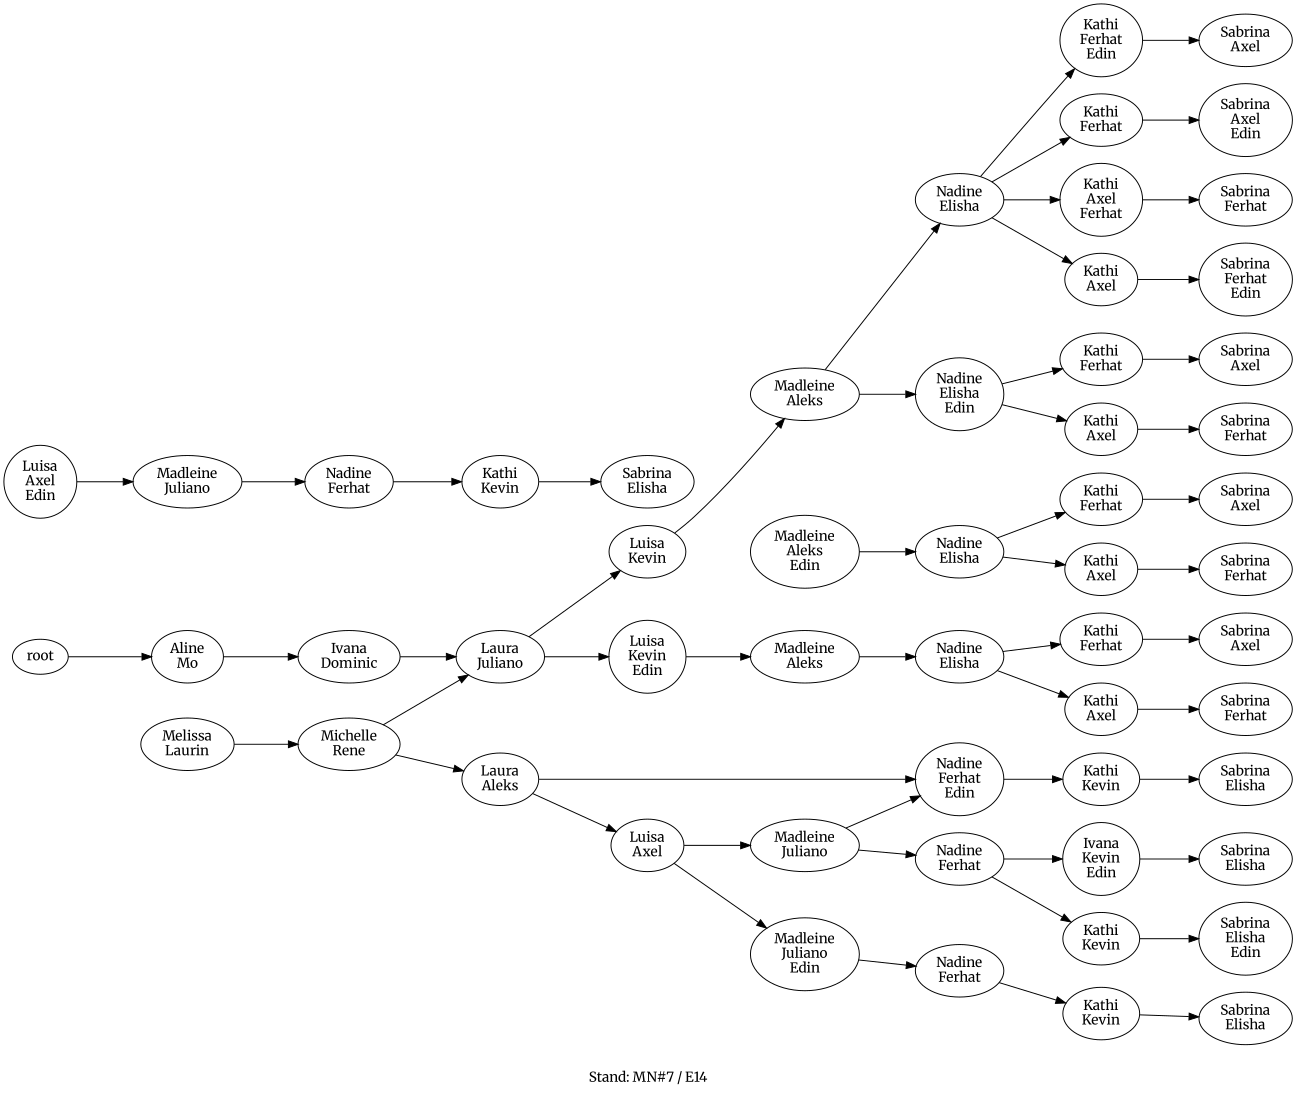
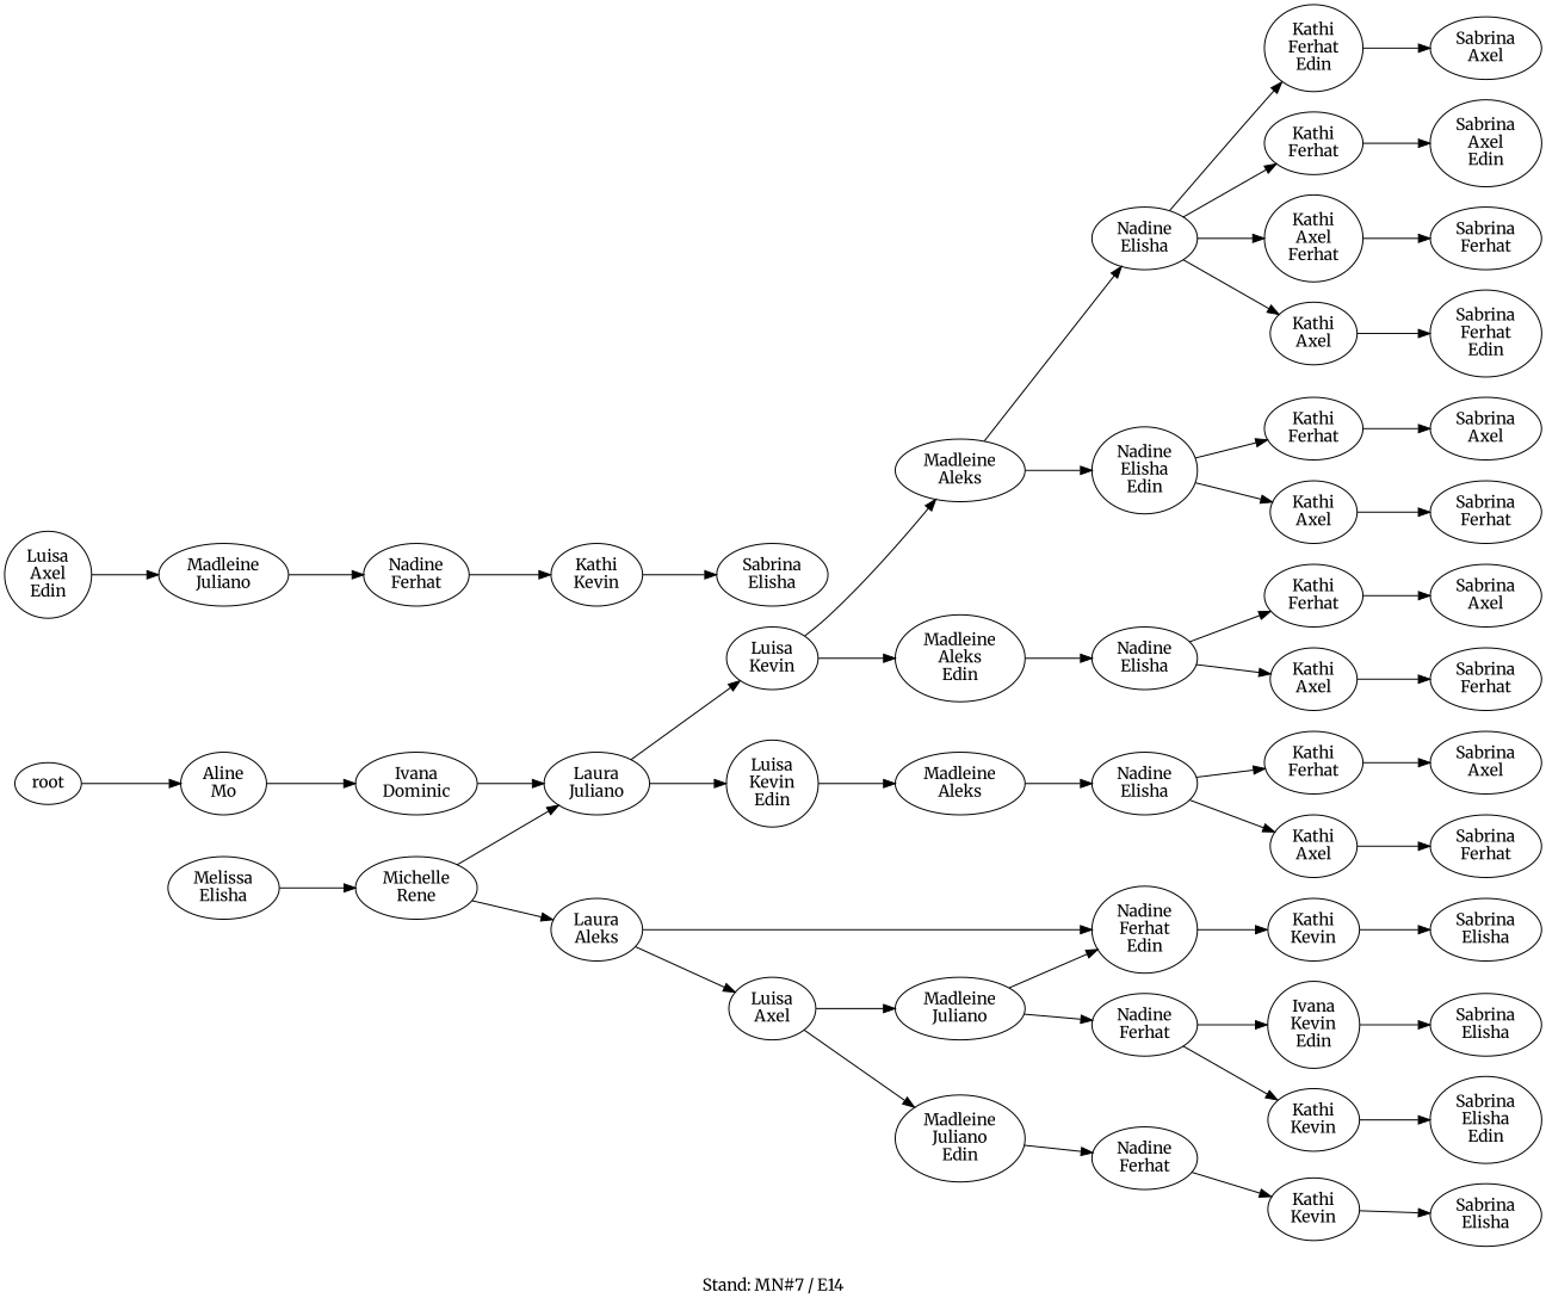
  digraph {
    fontname=Merriweather
    label="Stand: MN#7 / E14"
    labelloc=b
    rankdir=LR
    ranksep=0.8
    node [fontname=Merriweather]
    edge [fontname=Merriweather]
    n1 [label="Aline\nMo"]
    n2 [label="Ivana\nDominic"]
    n3 [label="Laura\nJuliano"]
    root
-   n5 [label="Melissa\nLaurin"]
+   n5 [label="Melissa\nElisha"]
    n6 [label="Michelle\nRene"]
    n7 [label="Laura\nAleks"]
    n8 [label="Luisa\nKevin"]
    n9 [label="Luisa\nKevin\nEdin"]
    n10 [label="Luisa\nAxel"]
    n11 [label="Nadine\nFerhat\nEdin"]
    n12 [label="Madleine\nAleks"]
    n13 [label="Madleine\nAleks\nEdin"]
    n14 [label="Madleine\nAleks"]
    n15 [label="Nadine\nElisha"]
    n16 [label="Nadine\nElisha\nEdin"]
    n17 [label="Nadine\nElisha"]
    n18 [label="Kathi\nFerhat\nEdin"]
    n19 [label="Kathi\nFerhat"]
    n20 [label="Kathi\nAxel\nFerhat"]
    n21 [label="Kathi\nAxel"]
    n22 [label="Kathi\nFerhat"]
    n23 [label="Kathi\nAxel"]
    n24 [label="Sabrina\nAxel"]
    n25 [label="Sabrina\nAxel\nEdin"]
    n26 [label="Sabrina\nFerhat"]
    n27 [label="Sabrina\nFerhat\nEdin"]
    n28 [label="Nadine\nElisha"]
    n29 [label="Kathi\nFerhat"]
    n30 [label="Kathi\nAxel"]
    n31 [label="Sabrina\nAxel"]
    n32 [label="Sabrina\nFerhat"]
    n33 [label="Kathi\nFerhat"]
    n34 [label="Kathi\nAxel"]
    n35 [label="Sabrina\nAxel"]
    n36 [label="Sabrina\nFerhat"]
    n37 [label="Sabrina\nAxel"]
    n38 [label="Sabrina\nFerhat"]
    n39 [label="Madleine\nJuliano"]
    n40 [label="Madleine\nJuliano\nEdin"]
    n41 [label="Luisa\nAxel\nEdin"]
    n42 [label="Madleine\nJuliano"]
    n43 [label="Nadine\nFerhat"]
    n44 [label="Nadine\nFerhat"]
    n45 [label="Ivana\nKevin\nEdin"]
    n46 [label="Kathi\nKevin"]
    n47 [label="Kathi\nKevin"]
    n48 [label="Sabrina\nElisha"]
    n49 [label="Sabrina\nElisha\nEdin"]
    n50 [label="Nadine\nFerhat"]
    n51 [label="Kathi\nKevin"]
    n52 [label="Sabrina\nElisha"]
    n53 [label="Kathi\nKevin"]
    n54 [label="Sabrina\nElisha"]
    n55 [label="Sabrina\nElisha"]
    n1 -> n2
    n2 -> n3
    n3 -> n8
    n3 -> n9
    root -> n1
    n5 -> n6
    n6 -> n3
    n6 -> n7
    n7 -> n10
    n7 -> n11
    n8 -> n12
+   n8 -> n13
    n9 -> n14
    n10 -> n39
    n10 -> n40
    n11 -> n47
    n12 -> n15
    n12 -> n16
    n13 -> n17
    n14 -> n28
    n15 -> n18
    n15 -> n19
    n15 -> n20
    n15 -> n21
    n16 -> n22
    n16 -> n23
    n17 -> n33
    n17 -> n34
    n18 -> n24
    n19 -> n25
    n20 -> n26
    n21 -> n27
    n22 -> n37
    n23 -> n38
    n28 -> n29
    n28 -> n30
    n29 -> n31
    n30 -> n32
    n33 -> n35
    n34 -> n36
    n39 -> n11
    n39 -> n43
    n40 -> n44
    n41 -> n42
    n42 -> n50
    n43 -> n45
    n43 -> n46
    n44 -> n53
    n45 -> n48
    n46 -> n49
    n47 -> n55
    n50 -> n51
    n51 -> n52
    n53 -> n54
  }
